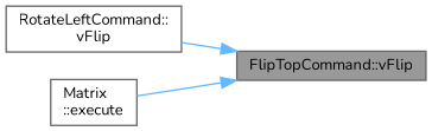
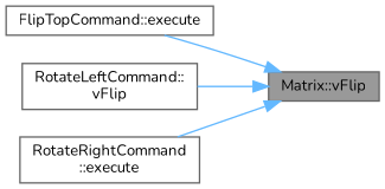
  digraph {
    fontname=Nunito
    rankdir=RL
    node [color=grey40 fillcolor=white fontname=Nunito fontsize=10 shape=box style=filled]
    edge [color=steelblue1 dir=back fontname=Nunito fontsize=10 labelfontname=Helvetica labelfontsize=10 style=solid]
-   n1 [color=gray40 fillcolor=grey60 fontcolor=black height=0.2 label="FlipTopCommand::vFlip" width=0.4]
+   n1 [color=gray40 fillcolor=grey60 fontcolor=black height=0.2 label="Matrix::vFlip" width=0.4]
+   n2 [height=0.2 label="FlipTopCommand::execute" width=0.4]
    n3 [height=0.2 label="RotateLeftCommand::\lvFlip" width=0.4]
-   n4 [height=0.2 label="Matrix\l::execute" width=0.4]
+   n4 [height=0.2 label="RotateRightCommand\l::execute" width=0.4]
+   n1 -> n2
    n1 -> n3
    n1 -> n4
  }
